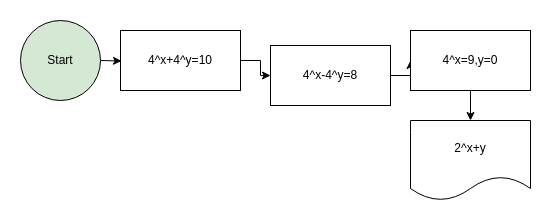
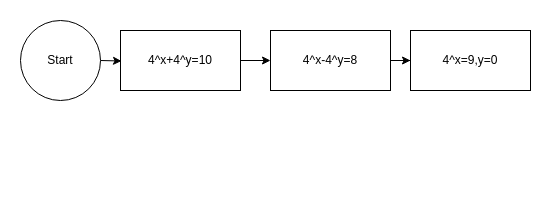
  <mxCell id="0" />
  <mxCell id="1" parent="0" />
  <mxCell id="2" value="" style="edgeStyle=orthogonalEdgeStyle;rounded=0;orthogonalLoop=1;jettySize=auto;html=1;" parent="1" target="5" edge="1"><mxGeometry relative="1" as="geometry"><mxPoint x="100" y="60" as="sourcePoint" /></mxGeometry></mxCell>
- <mxCell id="3" value="Start" style="ellipse;whiteSpace=wrap;html=1;aspect=fixed;fillColor=#d5e8d4;" parent="1" vertex="1"><mxGeometry x="20" y="20" width="80" height="80" as="geometry" /></mxCell>
+ <mxCell id="3" value="Start" style="ellipse;whiteSpace=wrap;html=1;aspect=fixed;" parent="1" vertex="1"><mxGeometry x="20" y="20" width="80" height="80" as="geometry" /></mxCell>
  <mxCell id="4" value="" style="edgeStyle=orthogonalEdgeStyle;rounded=0;orthogonalLoop=1;jettySize=auto;html=1;" parent="1" source="5" target="7" edge="1"><mxGeometry relative="1" as="geometry" /></mxCell>
  <mxCell id="5" value="4^x+4^y=10" style="rounded=0;whiteSpace=wrap;html=1;" parent="1" vertex="1"><mxGeometry x="120" y="30" width="120" height="60" as="geometry" /></mxCell>
  <mxCell id="6" value="" style="edgeStyle=orthogonalEdgeStyle;rounded=0;orthogonalLoop=1;jettySize=auto;html=1;" parent="1" source="7" target="9" edge="1"><mxGeometry relative="1" as="geometry" /></mxCell>
- <mxCell id="7" value="4^x-4^y=8" style="rounded=0;whiteSpace=wrap;html=1;" parent="1" vertex="1"><mxGeometry x="270" y="45" width="120" height="60" as="geometry" /></mxCell>
- <mxCell id="8" value="" style="edgeStyle=orthogonalEdgeStyle;rounded=0;orthogonalLoop=1;jettySize=auto;html=1;" parent="1" source="9" target="10" edge="1"><mxGeometry relative="1" as="geometry" /></mxCell>
+ <mxCell id="7" value="4^x-4^y=8" style="rounded=0;whiteSpace=wrap;html=1;" parent="1" vertex="1"><mxGeometry x="270" y="30" width="120" height="60" as="geometry" /></mxCell>
  <mxCell id="9" value="4^x=9,y=0" style="rounded=0;whiteSpace=wrap;html=1;" parent="1" vertex="1"><mxGeometry x="410" y="30" width="120" height="60" as="geometry" /></mxCell>
- <mxCell id="10" value="2^x+y" style="shape=document;whiteSpace=wrap;html=1;boundedLbl=1;" parent="1" vertex="1"><mxGeometry x="410" y="120" width="120" height="80" as="geometry" /></mxCell>
